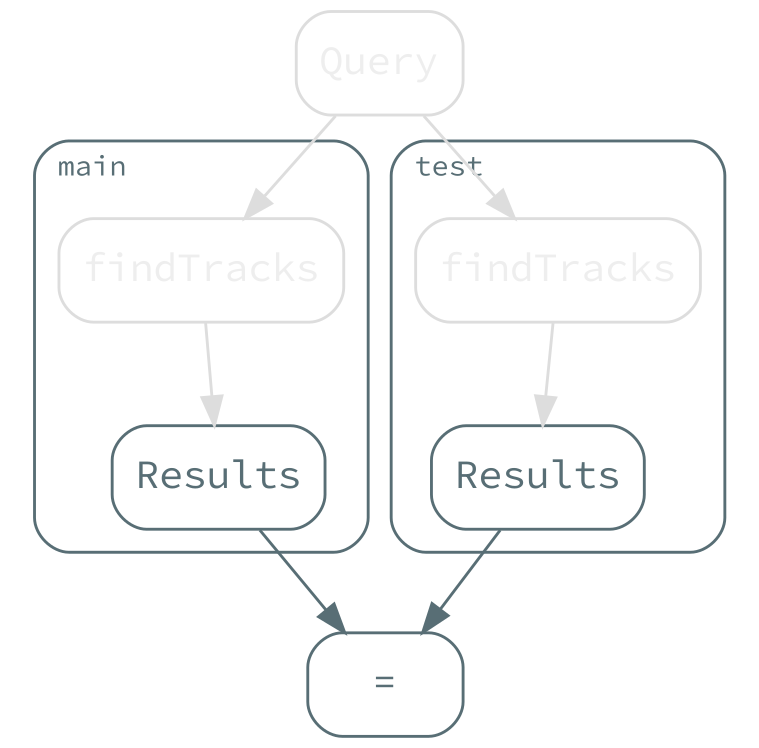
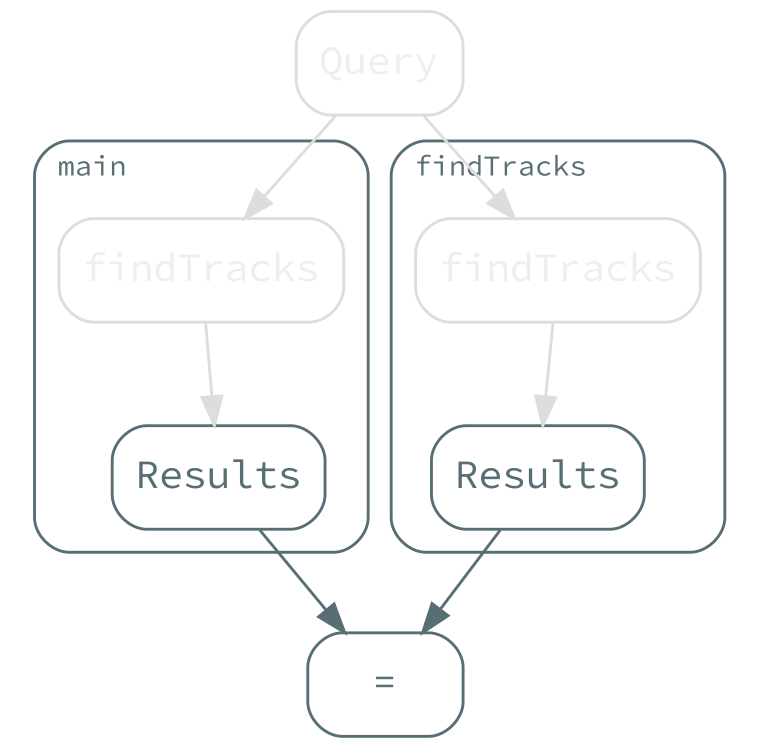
  digraph {
    compound=true
    rankdir=TB
    fontname="Source Code Pro"
    node [color="#dddddd" fillcolor="#ffffff" fontcolor="#eeeeee" fontname="Source Code Pro" shape=rectangle style="rounded,filled"]
    edge [color="#dddddd" fontcolor="#586E75" fontname="Source Code Pro" fontsize=11]
    n1 [label=findTracks]
    n2 [color="#586E75" fontcolor="#586E75" label=Results]
    n3 [label=findTracks]
    n4 [color="#586E75" fontcolor="#586E75" label=Results]
    n5 [color="#586E75" fontcolor="#586E75" label="="]
    n6 [label=Query]
    subgraph cluster_1 {
      color="#586E75"
      fontcolor="#586E75"
      fontsize=10
      label=main
      labeljust=l
      style=rounded
      n1
      n2
    }
    subgraph cluster_2 {
      color="#586E75"
      fontcolor="#586E75"
      fontsize=10
-     label=test
+     label=findTracks
      labeljust=l
      style=rounded
      n3
      n4
    }
    n1 -> n2
    n2 -> n5 [color="#586E75"]
    n3 -> n4
    n4 -> n5 [color="#586E75"]
    n6 -> n1
    n6 -> n3
  }
